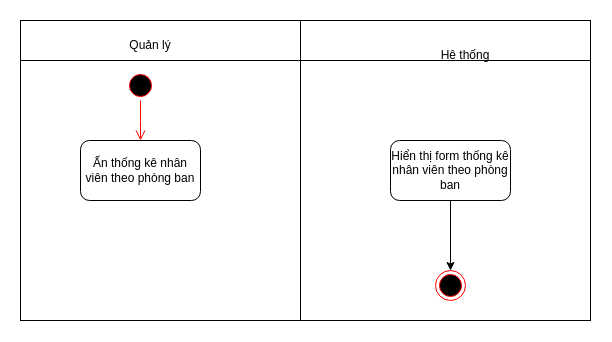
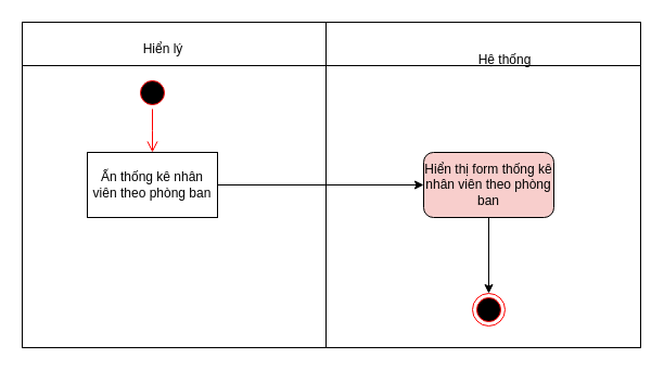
  <mxCell id="0" />
  <mxCell id="1" parent="0" />
  <mxCell id="2" value="" style="shape=internalStorage;whiteSpace=wrap;html=1;backgroundOutline=1;dx=280;dy=40;" parent="1" vertex="1"><mxGeometry x="20" y="20" width="570" height="300" as="geometry" /></mxCell>
- <mxCell id="3" value="Quản lý" style="text;html=1;align=center;verticalAlign=middle;whiteSpace=wrap;rounded=0;" parent="1" vertex="1"><mxGeometry x="120" y="30" width="60" height="30" as="geometry" /></mxCell>
+ <mxCell id="3" value="Hiển lý" style="text;html=1;align=center;verticalAlign=middle;whiteSpace=wrap;rounded=0;" parent="1" vertex="1"><mxGeometry x="120" y="30" width="60" height="30" as="geometry" /></mxCell>
  <mxCell id="4" value="Hệ thống" style="text;html=1;align=center;verticalAlign=middle;whiteSpace=wrap;rounded=0;" parent="1" vertex="1"><mxGeometry x="435" y="40" width="60" height="30" as="geometry" /></mxCell>
  <mxCell id="5" value="" style="ellipse;html=1;shape=startState;fillColor=#000000;strokeColor=#ff0000;" parent="1" vertex="1"><mxGeometry x="125" y="70" width="30" height="30" as="geometry" /></mxCell>
  <mxCell id="6" value="" style="edgeStyle=orthogonalEdgeStyle;html=1;verticalAlign=bottom;endArrow=open;endSize=8;strokeColor=#ff0000;rounded=0;entryX=0.5;entryY=0;entryDx=0;entryDy=0;" parent="1" source="5" target="7" edge="1"><mxGeometry relative="1" as="geometry"><mxPoint x="180" y="140" as="targetPoint" /><Array as="points"><mxPoint x="140" y="120" /><mxPoint x="140" y="120" /></Array></mxGeometry></mxCell>
- <mxCell id="7" value="Ấn thống kê nhân viên theo phòng ban" style="rounded=1;whiteSpace=wrap;html=1;" parent="1" vertex="1"><mxGeometry x="80" y="140" width="120" height="60" as="geometry" /></mxCell>
+ <mxCell id="7" value="Ấn thống kê nhân viên theo phòng ban" style="whiteSpace=wrap;html=1;rounded=0;" parent="1" vertex="1"><mxGeometry x="80" y="140" width="120" height="60" as="geometry" /></mxCell>
  <mxCell id="8" style="edgeStyle=orthogonalEdgeStyle;rounded=0;orthogonalLoop=1;jettySize=auto;html=1;" edge="1" parent="1" source="9" target="11"><mxGeometry relative="1" as="geometry" /></mxCell>
- <mxCell id="9" value="Hiển thị form thống kê nhân viên theo phòng ban" style="rounded=1;whiteSpace=wrap;html=1;" parent="1" vertex="1"><mxGeometry x="390" y="140" width="120" height="60" as="geometry" /></mxCell>
+ <mxCell id="9" value="Hiển thị form thống kê nhân viên theo phòng ban" style="rounded=1;whiteSpace=wrap;html=1;fillColor=#f8cecc;" parent="1" vertex="1"><mxGeometry x="390" y="140" width="120" height="60" as="geometry" /></mxCell>
+ <mxCell id="10" value="" style="endArrow=classic;html=1;rounded=0;exitX=1;exitY=0.5;exitDx=0;exitDy=0;" parent="1" source="7" target="9" edge="1"><mxGeometry width="50" height="50" relative="1" as="geometry"><mxPoint x="330" y="300" as="sourcePoint" /><mxPoint x="380" y="250" as="targetPoint" /></mxGeometry></mxCell>
  <mxCell id="11" value="" style="ellipse;html=1;shape=endState;fillColor=#000000;strokeColor=#ff0000;" parent="1" vertex="1"><mxGeometry x="435" y="270" width="30" height="30" as="geometry" /></mxCell>
